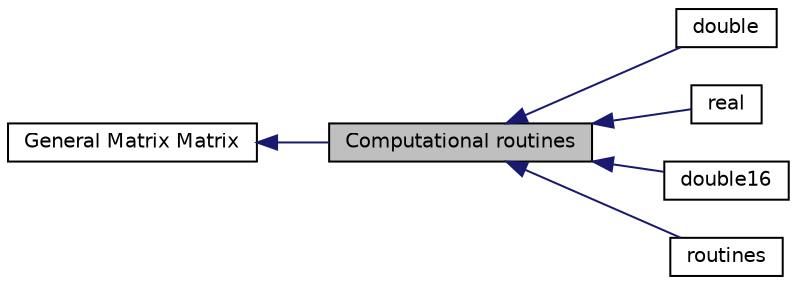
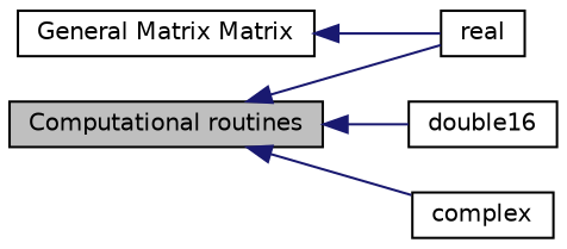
  digraph {
    rankdir=LR
    node [color=black fillcolor=white fontname=Helvetica fontsize=10 shape=record style=filled]
    edge [color=midnightblue dir=back fontname=Helvetica fontsize=10 labelfontname=Helvetica labelfontsize=10 shape=plaintext style=solid]
    n1 [height=0.2 label="General Matrix Matrix" width=0.4]
    n2 [fillcolor=grey75 fontcolor=black height=0.2 label="Computational routines" width=0.4]
-   n3 [height=0.2 label=double width=0.4]
    n4 [height=0.2 label=real width=0.4]
    n5 [height=0.2 label=double16 width=0.4]
-   n6 [height=0.2 label=routines width=0.4]
-   n1 -> n2
-   n2 -> n3
+   n6 [height=0.2 label=complex width=0.4]
+   n1 -> n4
    n2 -> n4
    n2 -> n5
    n2 -> n6
  }
